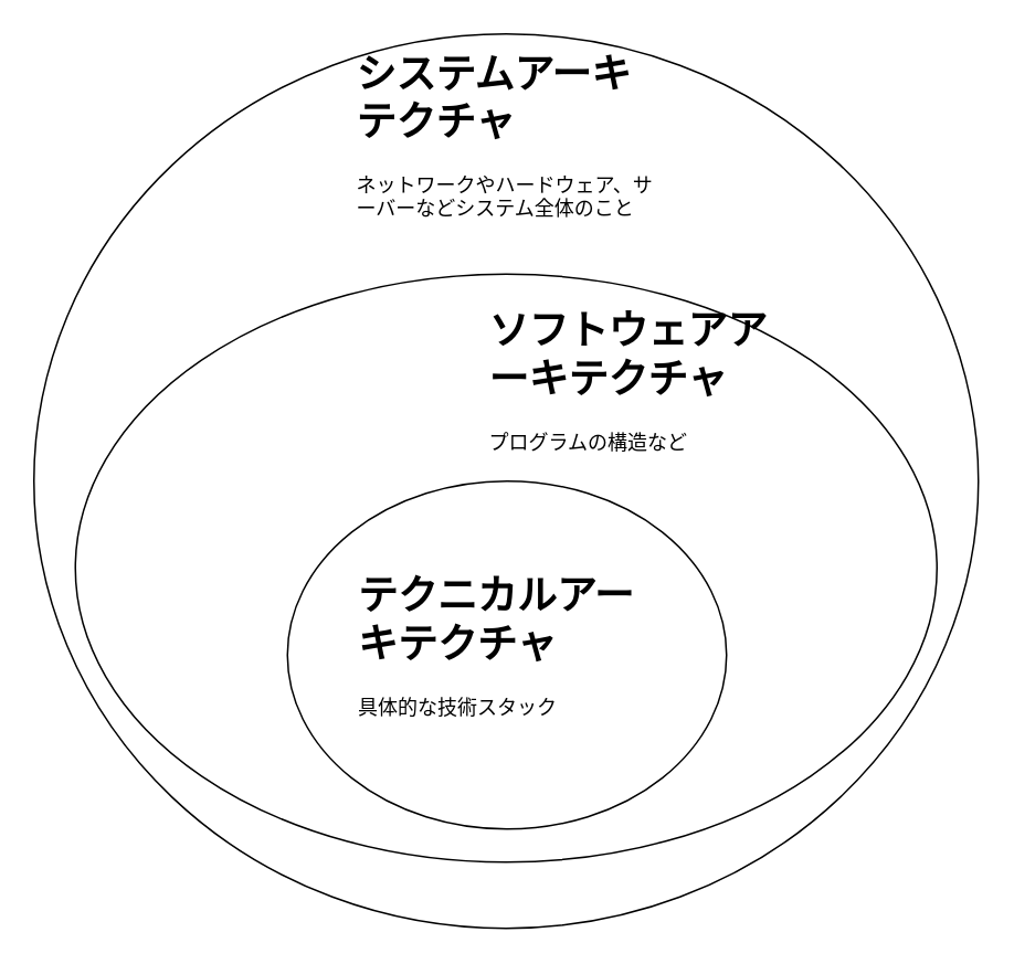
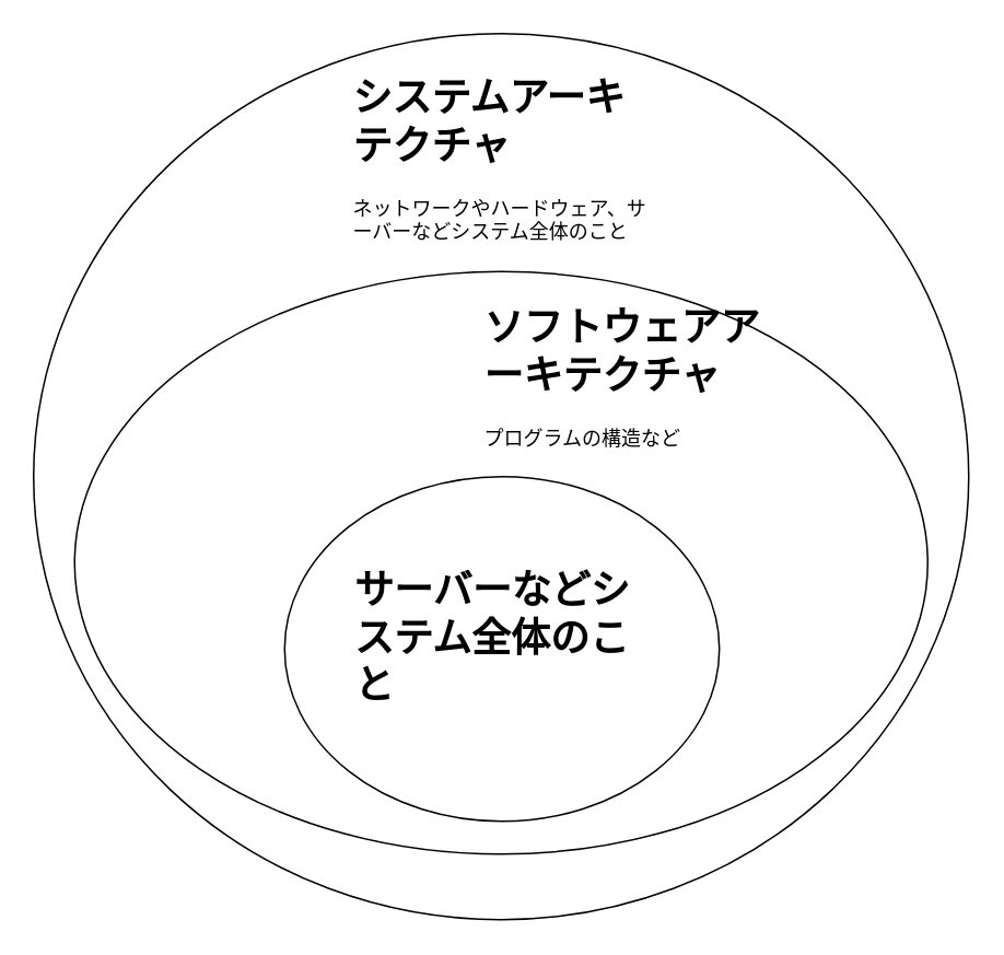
  <mxCell id="0" />
  <mxCell id="1" parent="0" />
  <mxCell id="2" value="" style="ellipse;whiteSpace=wrap;html=1;" vertex="1" parent="1"><mxGeometry x="20" y="20" width="570" height="540" as="geometry" /></mxCell>
- <mxCell id="3" value="&lt;h1&gt;システムアーキテクチャ&lt;/h1&gt;&lt;p&gt;ネットワークやハードウェア、サーバーなどシステム全体のこと&lt;/p&gt;" style="text;html=1;strokeColor=none;fillColor=none;spacing=5;spacingTop=-20;whiteSpace=wrap;overflow=hidden;rounded=0;" vertex="1" parent="1"><mxGeometry x="210" y="25" width="190" height="120" as="geometry" /></mxCell>
+ <mxCell id="3" value="&lt;h1&gt;システムアーキテクチャ&lt;/h1&gt;&lt;p&gt;ネットワークやハードウェア、サーバーなどシステム全体のこと&lt;/p&gt;" style="text;html=1;strokeColor=none;fillColor=none;spacing=5;spacingTop=-20;whiteSpace=wrap;overflow=hidden;rounded=0;" vertex="1" parent="1"><mxGeometry x="210" y="40" width="190" height="120" as="geometry" /></mxCell>
  <mxCell id="4" value="" style="ellipse;whiteSpace=wrap;html=1;" vertex="1" parent="1"><mxGeometry x="45" y="165" width="520" height="355" as="geometry" /></mxCell>
  <mxCell id="5" value="&lt;h1&gt;ソフトウェアアーキテクチャ&lt;/h1&gt;&lt;p&gt;プログラムの構造など&lt;/p&gt;" style="text;html=1;strokeColor=none;fillColor=none;spacing=5;spacingTop=-20;whiteSpace=wrap;overflow=hidden;rounded=0;" vertex="1" parent="1"><mxGeometry x="290" y="180" width="190" height="100" as="geometry" /></mxCell>
  <mxCell id="6" value="" style="ellipse;whiteSpace=wrap;html=1;" vertex="1" parent="1"><mxGeometry x="173" y="290" width="265" height="210" as="geometry" /></mxCell>
- <mxCell id="7" value="&lt;h1&gt;テクニカルアーキテクチャ&lt;/h1&gt;&lt;p&gt;具体的な技術スタック&lt;/p&gt;" style="text;html=1;strokeColor=none;fillColor=none;spacing=5;spacingTop=-20;whiteSpace=wrap;overflow=hidden;rounded=0;" vertex="1" parent="1"><mxGeometry x="210.5" y="340" width="190" height="100" as="geometry" /></mxCell>
+ <mxCell id="7" value="&lt;h1&gt;サーバーなどシステム全体のこと&lt;/h1&gt;&lt;p&gt;具体的な技術スタック&lt;/p&gt;" style="text;html=1;strokeColor=none;fillColor=none;spacing=5;spacingTop=-20;whiteSpace=wrap;overflow=hidden;rounded=0;" vertex="1" parent="1"><mxGeometry x="210.5" y="340" width="190" height="100" as="geometry" /></mxCell>
